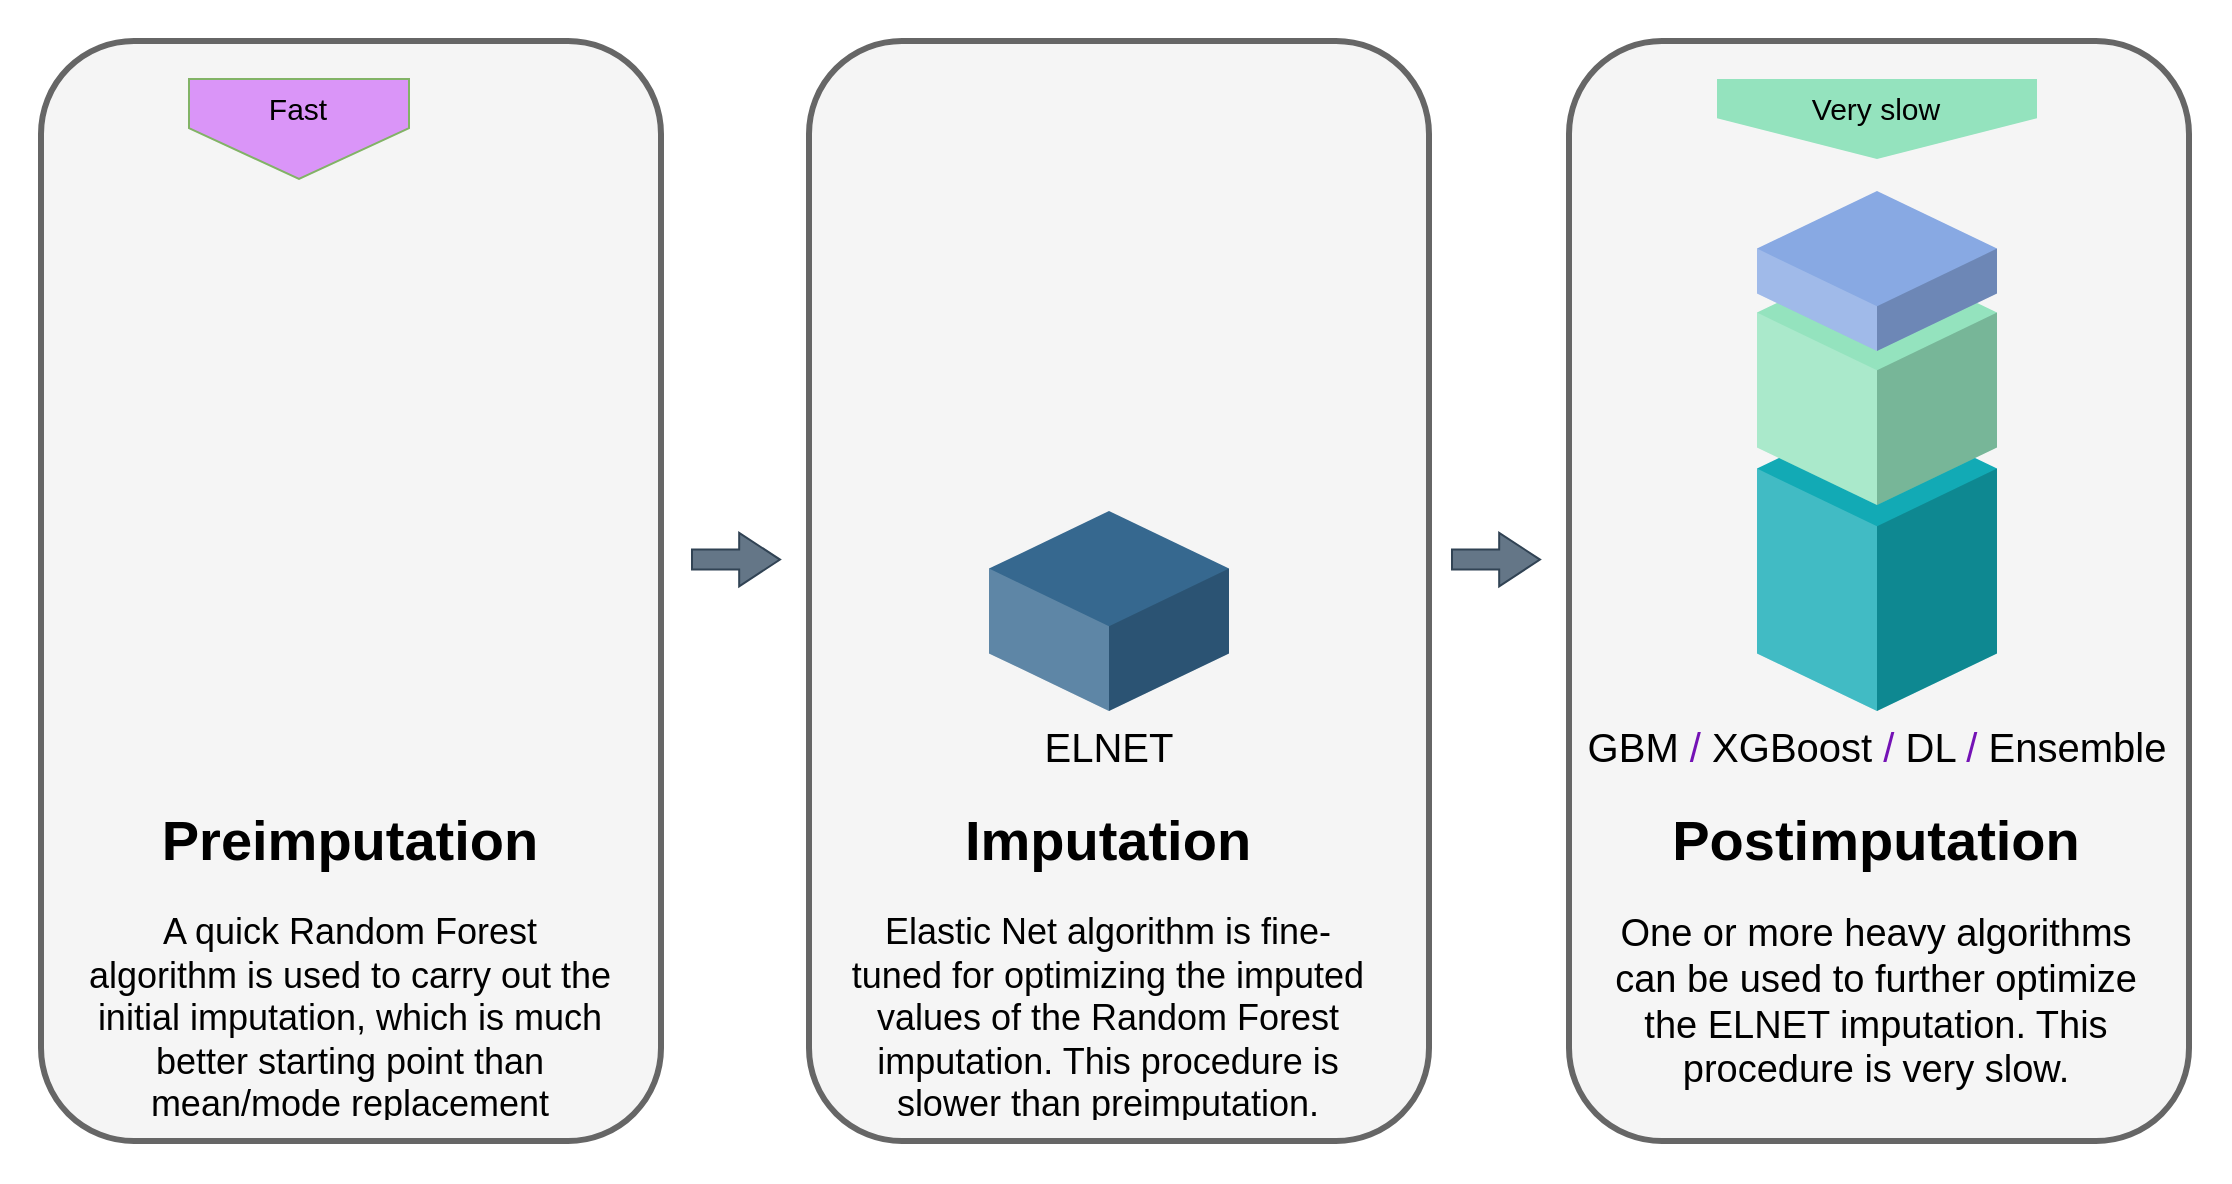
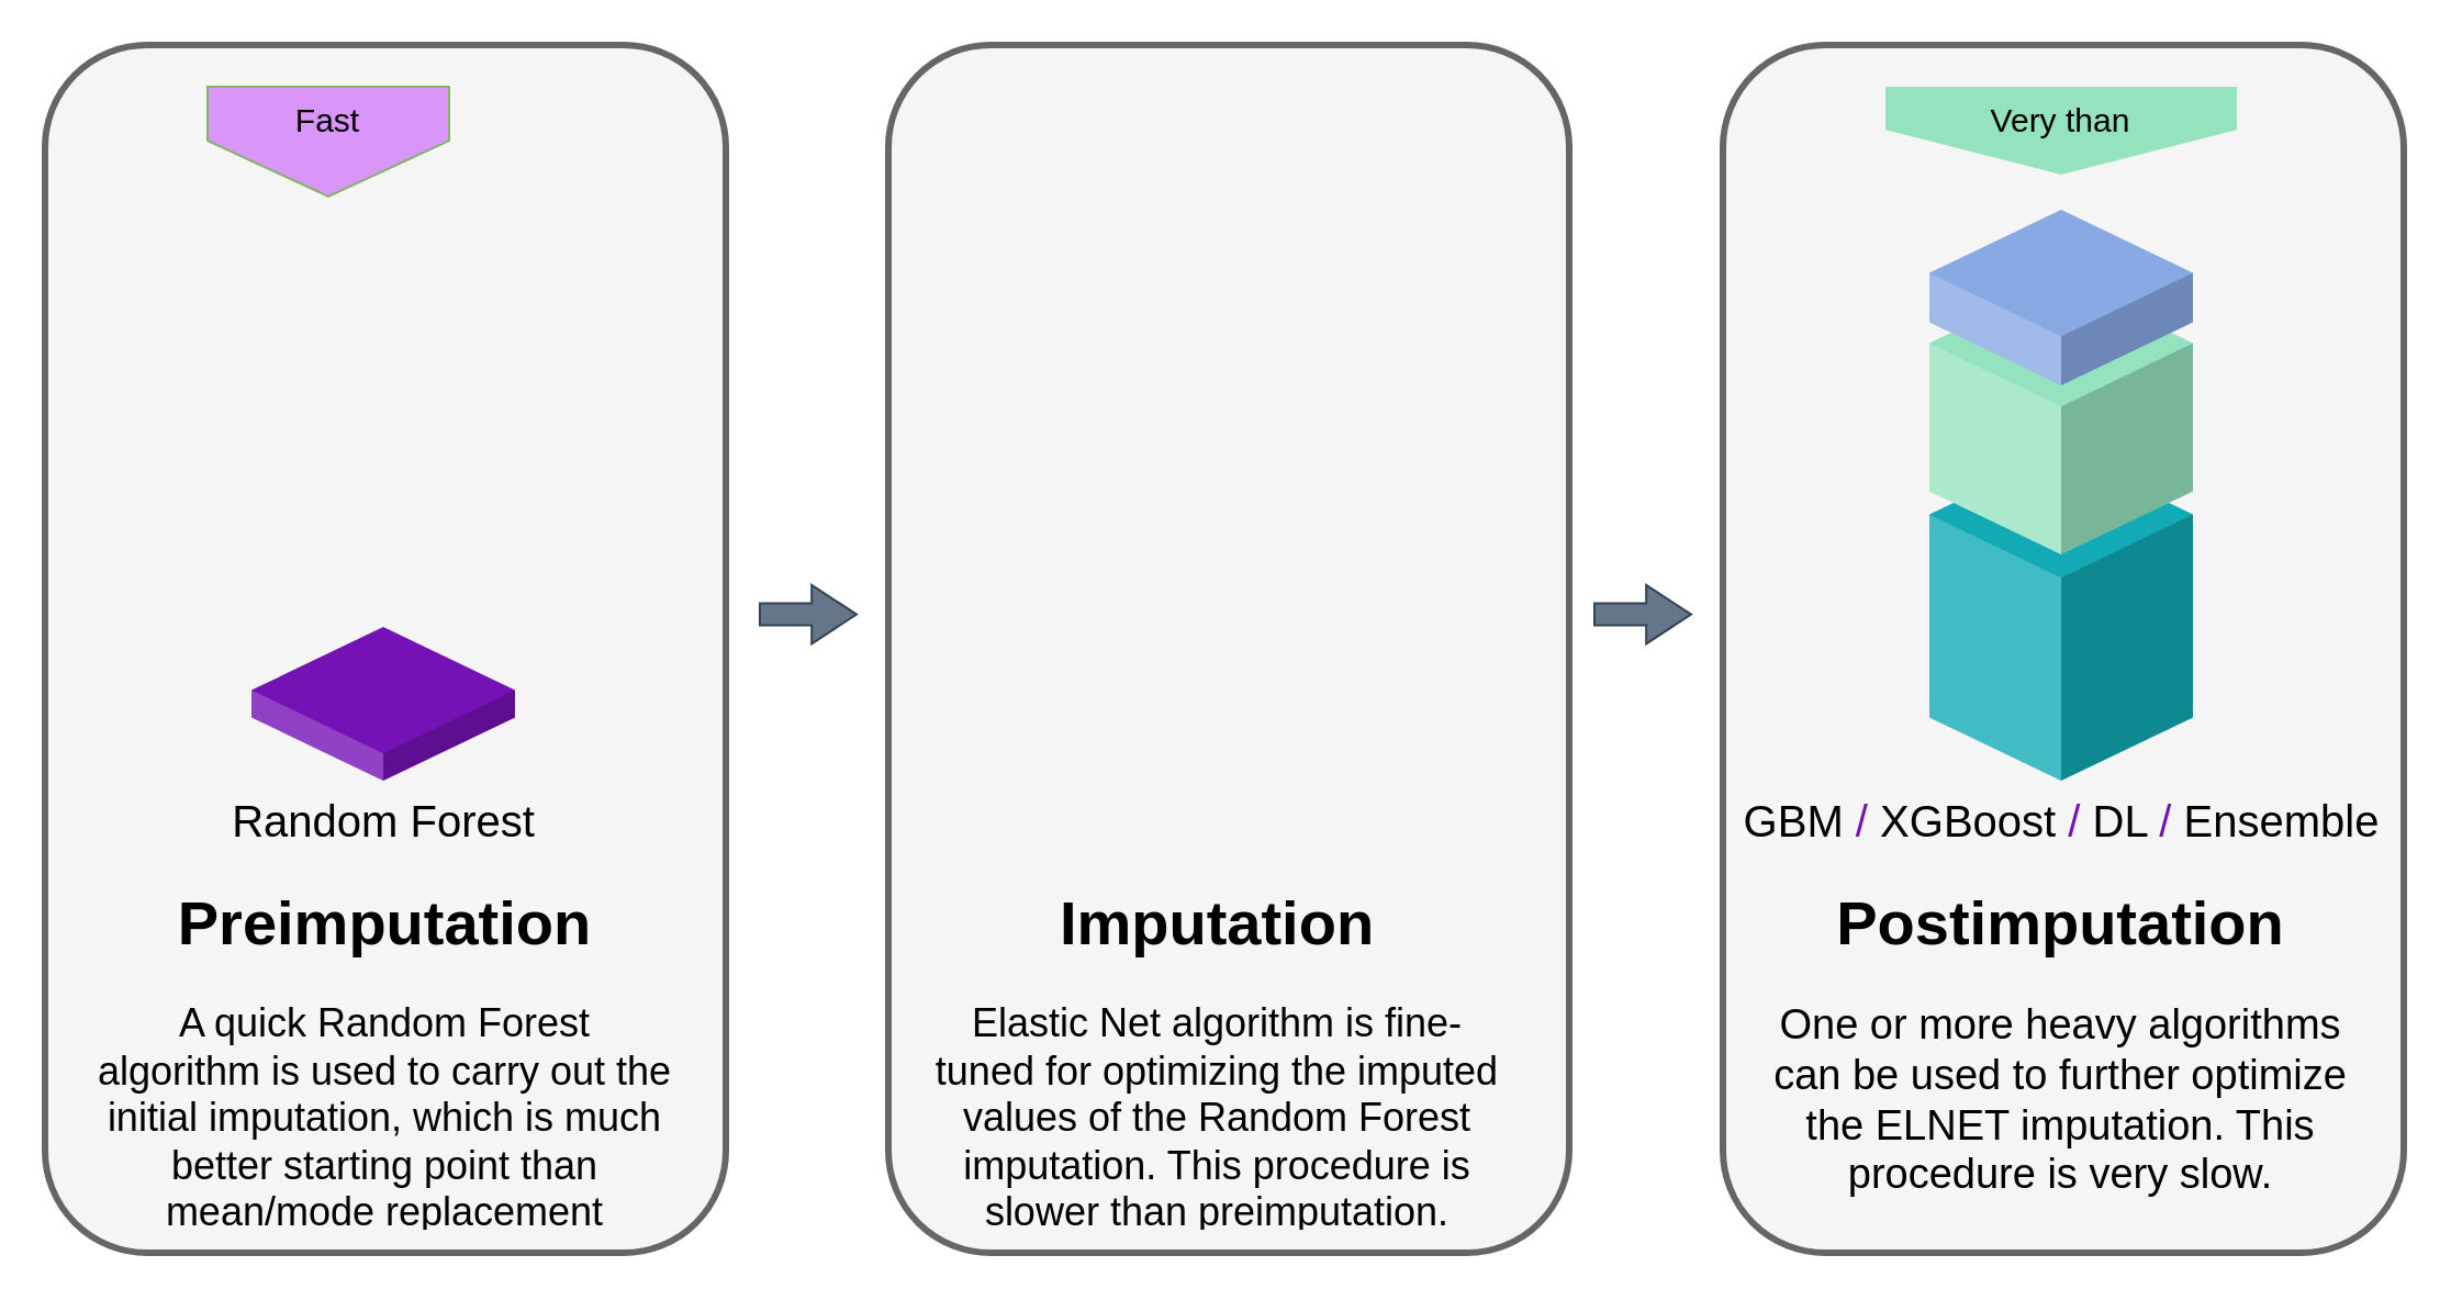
  <mxCell id="0" />
  <mxCell id="1" parent="0" />
  <mxCell id="2" value="&lt;h1&gt;&lt;br&gt;&lt;/h1&gt;" style="text;html=1;spacing=5;spacingTop=-20;whiteSpace=wrap;overflow=hidden;strokeWidth=3;fontSize=13;align=center;rounded=1;fillColor=#f5f5f5;fontColor=#333333;strokeColor=#666666;" vertex="1" parent="1"><mxGeometry x="20" y="20" width="310" height="550" as="geometry" /></mxCell>
+ <mxCell id="3" value="Random Forest" style="verticalLabelPosition=bottom;verticalAlign=top;html=1;shape=mxgraph.infographic.shadedCube;isoAngle=15;fillColor=#7412B5;strokeColor=none;fontFamily=Helvetica;fontSize=20;align=center;strokeWidth=2;" parent="1" vertex="1"><mxGeometry x="114" y="285" width="120" height="70" as="geometry" /></mxCell>
  <mxCell id="4" value="&lt;h1&gt;Preimputation&lt;/h1&gt;&lt;p&gt;&lt;font style=&quot;font-size: 18px;&quot;&gt;A quick Random Forest algorithm is used to carry out the initial imputation, which is much better starting point than mean/mode replacement&lt;/font&gt;&lt;/p&gt;" style="text;html=1;spacing=5;spacingTop=-20;whiteSpace=wrap;overflow=hidden;strokeWidth=2;fillColor=none;gradientColor=none;fontSize=14;align=center;" parent="1" vertex="1"><mxGeometry x="40" y="395" width="270" height="165" as="geometry" /></mxCell>
  <mxCell id="5" value="Fast" style="shape=offPageConnector;whiteSpace=wrap;html=1;fillColor=#DA95F8;fontSize=15;size=0.509;verticalAlign=top;strokeColor=#82b366;shadow=0;rounded=0;gradientColor=none;gradientDirection=west;" vertex="1" parent="1"><mxGeometry x="94" y="39" width="110" height="50" as="geometry" /></mxCell>
  <mxCell id="6" value="" style="shape=flexArrow;endArrow=classic;html=1;rounded=0;fontColor=#000000;fillColor=#f5f5f5;strokeColor=#666666;endWidth=15.714;endSize=6.471;" edge="1" parent="1"><mxGeometry width="50" height="50" relative="1" as="geometry"><mxPoint x="617" y="168" as="sourcePoint" /><mxPoint x="687" y="168" as="targetPoint" /></mxGeometry></mxCell>
  <mxCell id="7" value="" style="shape=flexArrow;endArrow=classic;html=1;rounded=0;fontColor=#000000;fillColor=#647687;strokeColor=#314354;endWidth=15.714;endSize=6.471;" edge="1" parent="1"><mxGeometry width="50" height="50" relative="1" as="geometry"><mxPoint x="345" y="279.29" as="sourcePoint" /><mxPoint x="390" y="279.29" as="targetPoint" /></mxGeometry></mxCell>
  <mxCell id="8" value="" style="shape=flexArrow;endArrow=classic;html=1;rounded=0;fontColor=#000000;fillColor=#647687;strokeColor=#314354;endWidth=15.714;endSize=6.471;" edge="1" parent="1"><mxGeometry width="50" height="50" relative="1" as="geometry"><mxPoint x="725" y="279.29" as="sourcePoint" /><mxPoint x="770" y="279.29" as="targetPoint" /></mxGeometry></mxCell>
  <mxCell id="9" value="&lt;h1&gt;&lt;br&gt;&lt;/h1&gt;" style="text;html=1;spacing=5;spacingTop=-20;whiteSpace=wrap;overflow=hidden;strokeColor=#666666;strokeWidth=3;fillColor=#f5f5f5;fontSize=13;fontColor=#333333;align=center;rounded=1;" vertex="1" parent="1"><mxGeometry x="404" y="20" width="310" height="550" as="geometry" /></mxCell>
- <mxCell id="10" value="ELNET" style="verticalLabelPosition=bottom;verticalAlign=top;html=1;shape=mxgraph.infographic.shadedCube;isoAngle=15;fillColor=#36688F;strokeColor=none;fontFamily=Helvetica;fontSize=20;align=center;strokeWidth=2;" parent="1" vertex="1"><mxGeometry x="494" y="255" width="120" height="100" as="geometry" /></mxCell>
  <mxCell id="11" value="&lt;h1&gt;Imputation&lt;/h1&gt;&lt;p&gt;&lt;font style=&quot;font-size: 18px;&quot;&gt;Elastic Net algorithm is fine-tuned for optimizing the imputed values of the Random Forest imputation. This procedure is slower than preimputation.&lt;/font&gt;&lt;/p&gt;" style="text;html=1;spacing=5;spacingTop=-20;whiteSpace=wrap;overflow=hidden;strokeWidth=2;fillColor=none;gradientColor=none;fontSize=14;align=center;" vertex="1" parent="1"><mxGeometry x="419" y="395" width="270" height="165" as="geometry" /></mxCell>
  <mxCell id="12" value="&lt;h1&gt;&lt;br&gt;&lt;/h1&gt;" style="text;html=1;spacing=5;spacingTop=-20;whiteSpace=wrap;overflow=hidden;strokeColor=#666666;strokeWidth=3;fillColor=#f5f5f5;fontSize=13;fontColor=#333333;align=center;rounded=1;container=0;" vertex="1" parent="1"><mxGeometry x="784" y="20" width="310" height="550" as="geometry" /></mxCell>
  <mxCell id="13" value="GBM &lt;font color=&quot;#7412b5&quot;&gt;/&lt;/font&gt; XGBoost &lt;font color=&quot;#7412b5&quot;&gt;/&lt;/font&gt; DL &lt;font color=&quot;#7412b5&quot;&gt;/&lt;/font&gt; Ensemble" style="verticalLabelPosition=bottom;verticalAlign=top;html=1;shape=mxgraph.infographic.shadedCube;isoAngle=15;fillColor=#12AAB5;strokeColor=none;fontFamily=Helvetica;fontSize=20;align=center;strokeWidth=2;" parent="1" vertex="1"><mxGeometry x="878" y="205" width="120" height="150" as="geometry" /></mxCell>
  <mxCell id="14" value="" style="verticalLabelPosition=bottom;verticalAlign=top;html=1;shape=mxgraph.infographic.shadedCube;isoAngle=15;fillColor=#94E3BE;strokeColor=none;fontFamily=Helvetica;fontSize=20;align=center;strokeWidth=2;fillStyle=auto;" parent="1" vertex="1"><mxGeometry x="878" y="127" width="120" height="125" as="geometry" /></mxCell>
  <mxCell id="15" value="" style="verticalLabelPosition=bottom;verticalAlign=top;html=1;shape=mxgraph.infographic.shadedCube;isoAngle=15;fillColor=#88A9E3;strokeColor=none;fontFamily=Helvetica;fontSize=20;align=center;strokeWidth=2;" parent="1" vertex="1"><mxGeometry x="878" y="95" width="120" height="80" as="geometry" /></mxCell>
  <mxCell id="16" value="&lt;h1&gt;Postimputation&lt;/h1&gt;&lt;p&gt;&lt;font style=&quot;font-size: 19px;&quot;&gt;One or more heavy algorithms can be used to further optimize the ELNET imputation. This procedure is very slow.&lt;/font&gt;&lt;/p&gt;" style="text;html=1;spacing=5;spacingTop=-20;whiteSpace=wrap;overflow=hidden;strokeWidth=2;fillColor=none;gradientColor=none;fontSize=14;align=center;" vertex="1" parent="1"><mxGeometry x="803" y="395" width="270" height="165" as="geometry" /></mxCell>
- <mxCell id="17" value="Very slow" style="shape=offPageConnector;whiteSpace=wrap;html=1;fillColor=#94E3BE;fontSize=15;fontColor=#000000;size=0.509;verticalAlign=top;strokeColor=none;" vertex="1" parent="1"><mxGeometry x="858" y="39" width="160" height="40" as="geometry" /></mxCell>
+ <mxCell id="17" value="Very than" style="shape=offPageConnector;whiteSpace=wrap;html=1;fillColor=#94E3BE;fontSize=15;fontColor=#000000;size=0.509;verticalAlign=top;strokeColor=none;" vertex="1" parent="1"><mxGeometry x="858" y="39" width="160" height="40" as="geometry" /></mxCell>
